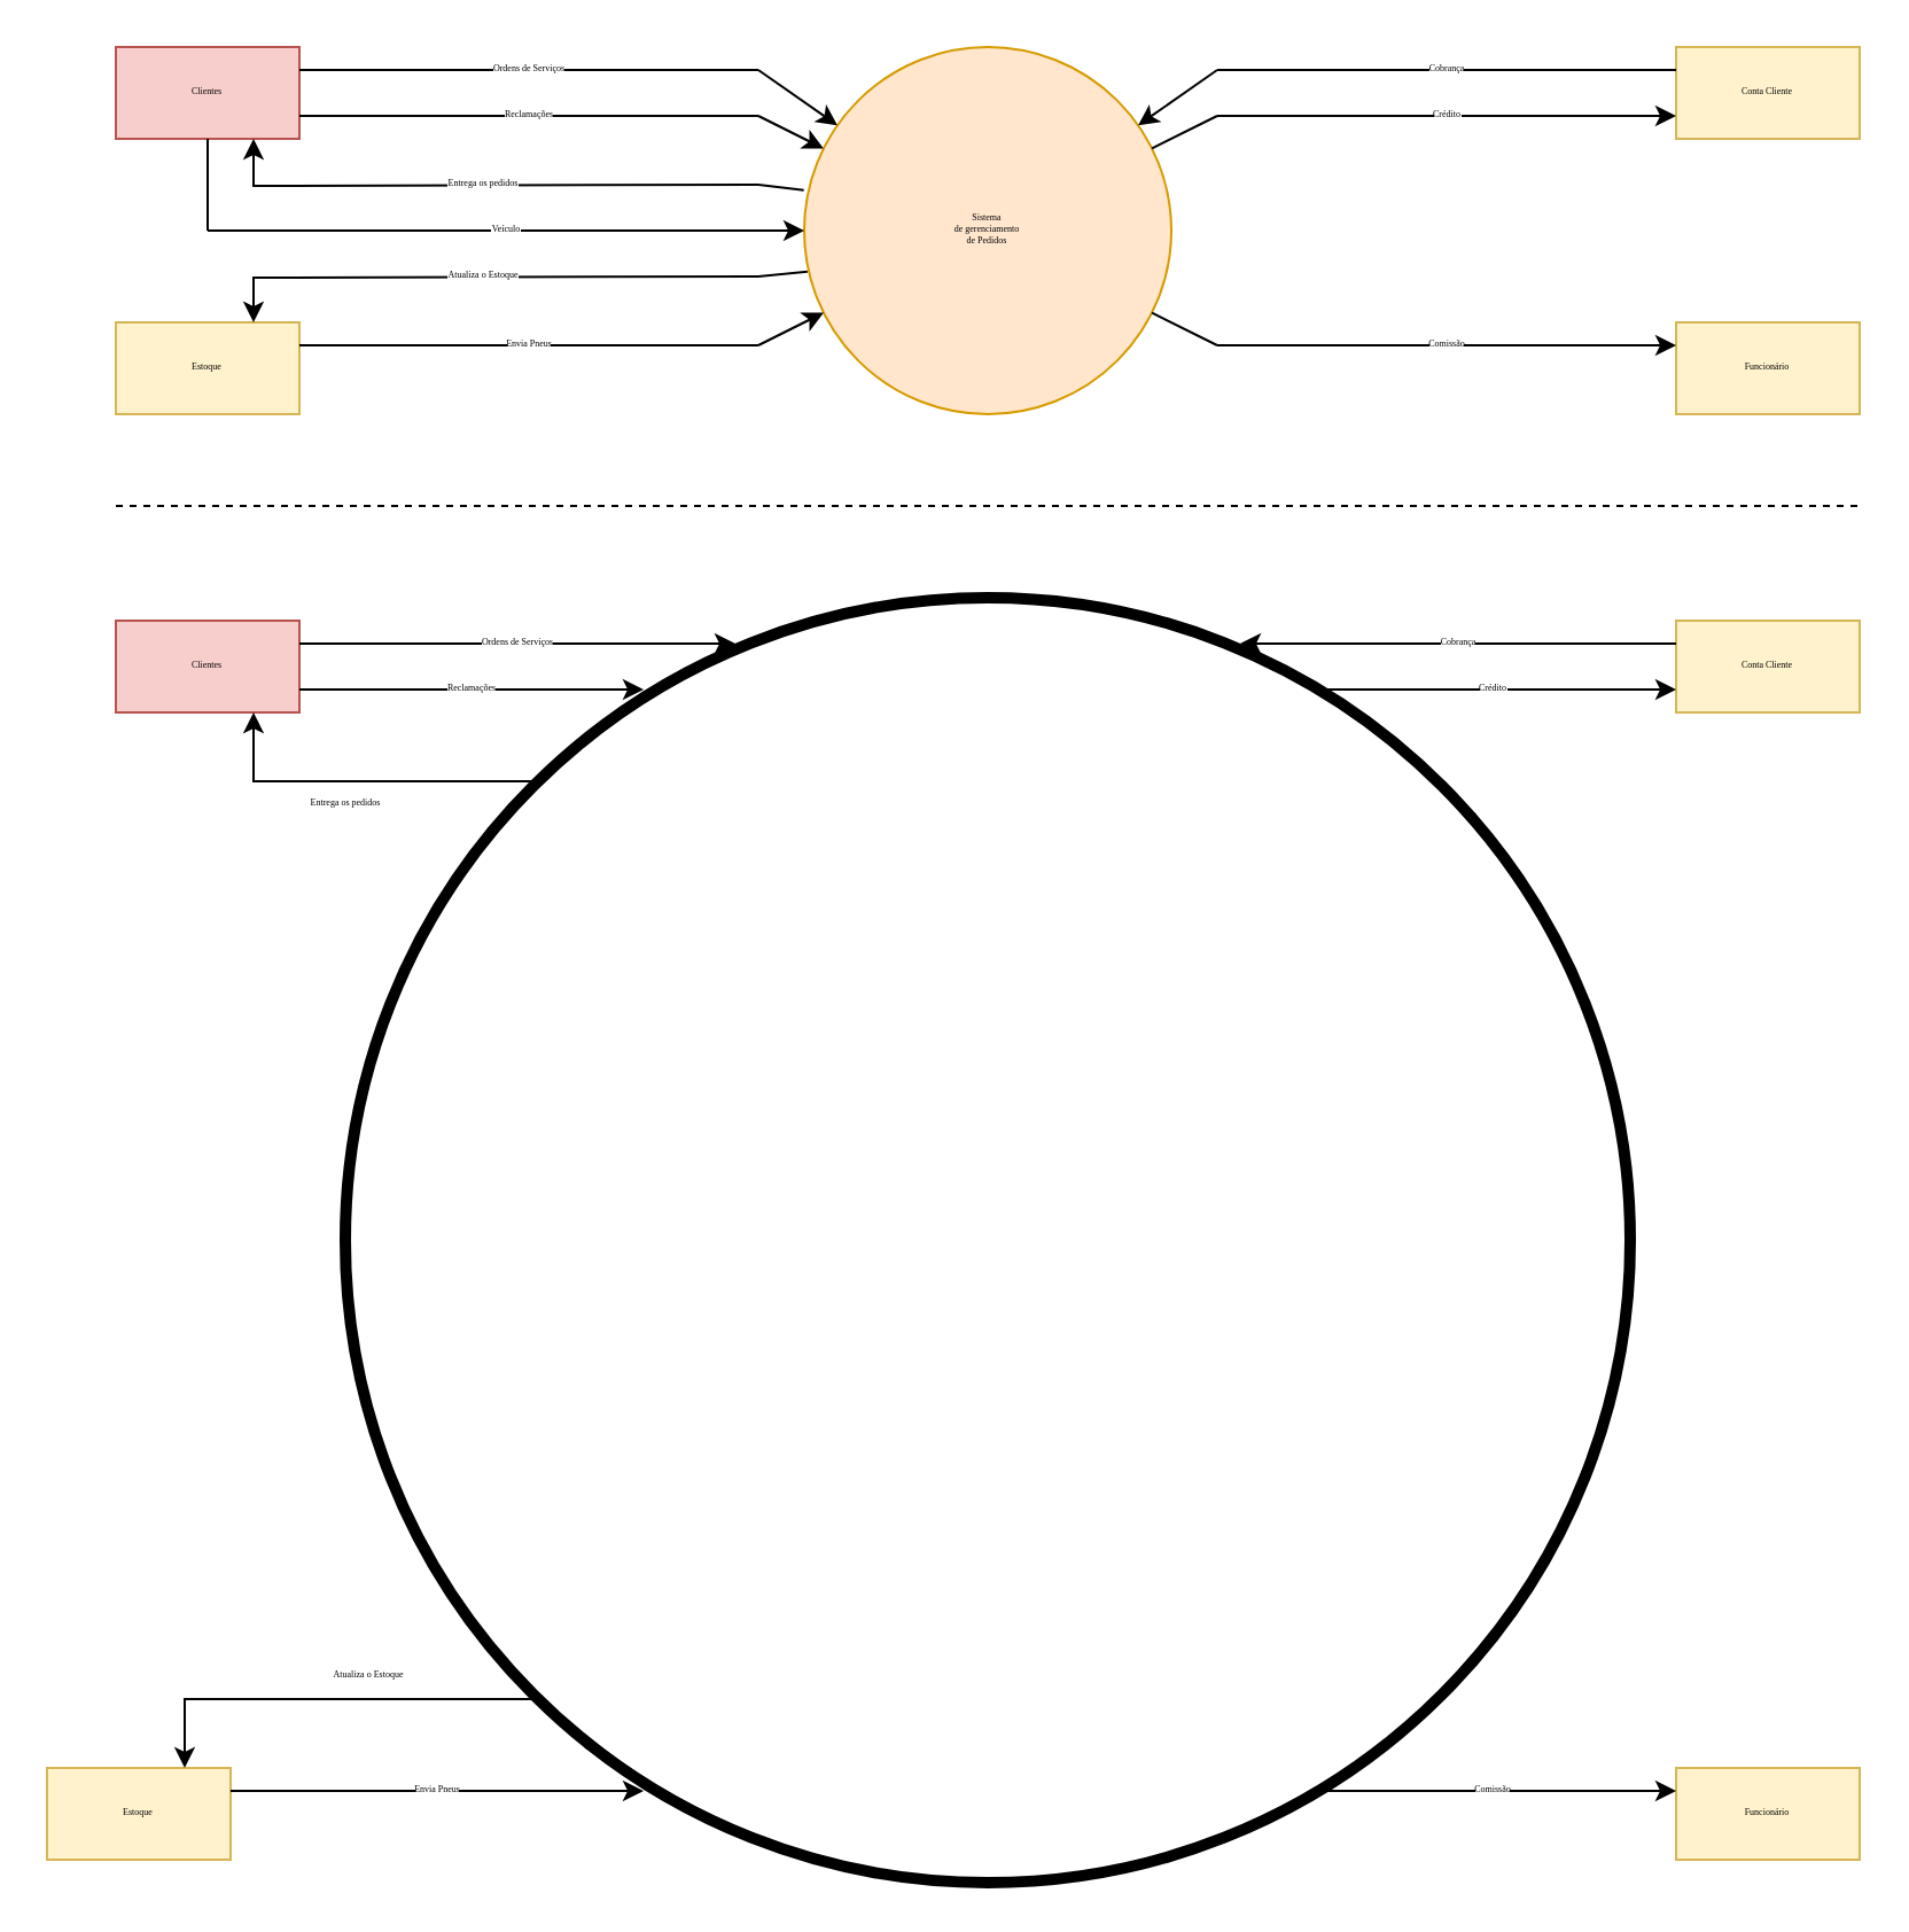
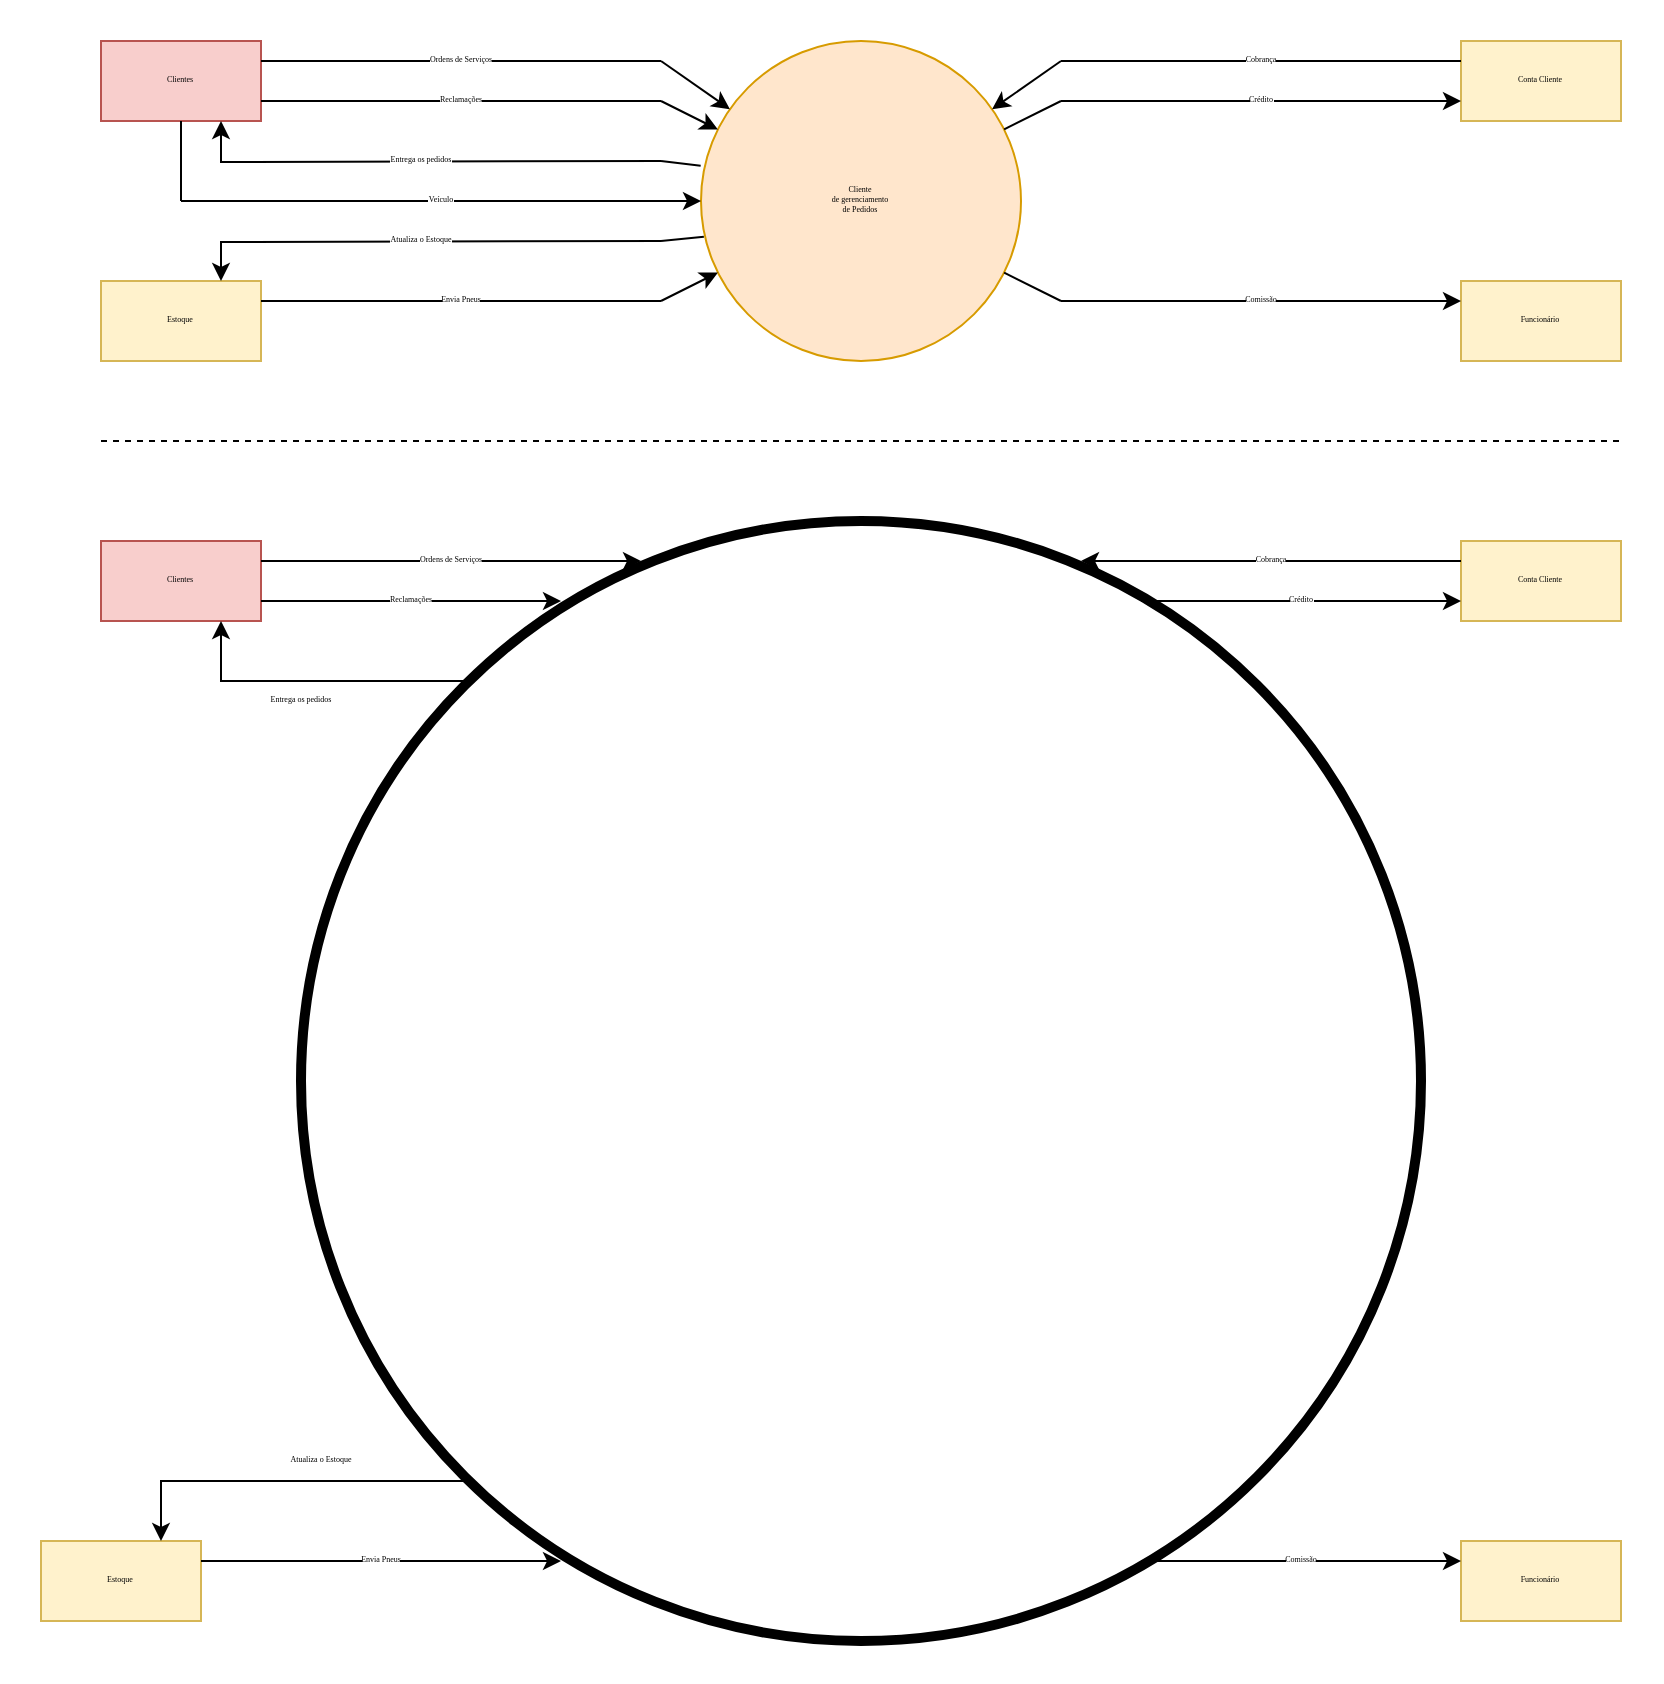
  <mxCell id="0" />
  <mxCell id="1" parent="0" />
- <mxCell id="2" value="&lt;div style=&quot;font-size: 4px;&quot;&gt;Sistema&lt;/div&gt;&lt;div style=&quot;font-size: 4px;&quot;&gt;de gerenciamento&lt;/div&gt;&lt;div style=&quot;font-size: 4px;&quot;&gt;de Pedidos&lt;/div&gt;" style="ellipse;whiteSpace=wrap;html=1;aspect=fixed;fontSize=4;fontFamily=Garamond;fillColor=#ffe6cc;strokeColor=#d79b00;" vertex="1" parent="1"><mxGeometry x="350" y="20" width="160" height="160" as="geometry" /></mxCell>
+ <mxCell id="2" value="&lt;div style=&quot;font-size: 4px;&quot;&gt;Cliente&lt;/div&gt;&lt;div style=&quot;font-size: 4px;&quot;&gt;de gerenciamento&lt;/div&gt;&lt;div style=&quot;font-size: 4px;&quot;&gt;de Pedidos&lt;/div&gt;" style="ellipse;whiteSpace=wrap;html=1;aspect=fixed;fontSize=4;fontFamily=Garamond;fillColor=#ffe6cc;strokeColor=#d79b00;" vertex="1" parent="1"><mxGeometry x="350" y="20" width="160" height="160" as="geometry" /></mxCell>
  <mxCell id="3" value="Clientes" style="rounded=0;whiteSpace=wrap;html=1;fontFamily=Garamond;fontSize=4;fillColor=#f8cecc;strokeColor=#b85450;" vertex="1" parent="1"><mxGeometry x="50" y="20" width="80" height="40" as="geometry" /></mxCell>
  <mxCell id="4" value="Estoque" style="rounded=0;whiteSpace=wrap;html=1;fontFamily=Garamond;fontSize=4;fillColor=#fff2cc;strokeColor=#d6b656;" vertex="1" parent="1"><mxGeometry x="50" y="140" width="80" height="40" as="geometry" /></mxCell>
  <mxCell id="5" value="Ordens de Serviços" style="endArrow=none;html=1;rounded=0;fontFamily=Garamond;fontSize=4;exitX=1;exitY=0.25;exitDx=0;exitDy=0;endFill=0;" edge="1" parent="1" source="3"><mxGeometry width="50" height="50" relative="1" as="geometry"><mxPoint x="120" y="150" as="sourcePoint" /><mxPoint x="330" y="30" as="targetPoint" /></mxGeometry></mxCell>
  <mxCell id="6" value="Reclamações" style="endArrow=none;html=1;rounded=0;fontFamily=Garamond;fontSize=4;exitX=1;exitY=0.75;exitDx=0;exitDy=0;endFill=0;" edge="1" parent="1" source="3"><mxGeometry width="50" height="50" relative="1" as="geometry"><mxPoint x="280" y="180" as="sourcePoint" /><mxPoint x="330" y="50" as="targetPoint" /></mxGeometry></mxCell>
  <mxCell id="7" value="Envia Pneus" style="endArrow=none;html=1;rounded=0;fontFamily=Garamond;fontSize=4;exitX=1;exitY=0.25;exitDx=0;exitDy=0;endFill=0;" edge="1" parent="1" source="4"><mxGeometry width="50" height="50" relative="1" as="geometry"><mxPoint x="280" y="180" as="sourcePoint" /><mxPoint x="330" y="150" as="targetPoint" /></mxGeometry></mxCell>
  <mxCell id="8" value="Atualiza o Estoque" style="endArrow=classic;html=1;rounded=0;fontFamily=Garamond;fontSize=4;edgeStyle=orthogonalEdgeStyle;entryX=0.75;entryY=0;entryDx=0;entryDy=0;" edge="1" parent="1" target="4"><mxGeometry width="50" height="50" relative="1" as="geometry"><mxPoint x="330" y="120" as="sourcePoint" /><mxPoint x="110" y="120" as="targetPoint" /></mxGeometry></mxCell>
  <mxCell id="9" value="Entrega os pedidos" style="endArrow=classic;html=1;rounded=0;fontFamily=Garamond;fontSize=4;edgeStyle=orthogonalEdgeStyle;entryX=0.75;entryY=1;entryDx=0;entryDy=0;" edge="1" parent="1" target="3"><mxGeometry width="50" height="50" relative="1" as="geometry"><mxPoint x="330" y="80" as="sourcePoint" /><mxPoint x="110" y="100" as="targetPoint" /></mxGeometry></mxCell>
  <mxCell id="10" value="" style="endArrow=none;html=1;rounded=0;fontFamily=Garamond;fontSize=4;entryX=-0.001;entryY=0.39;entryDx=0;entryDy=0;entryPerimeter=0;" edge="1" parent="1" target="2"><mxGeometry width="50" height="50" relative="1" as="geometry"><mxPoint x="330" y="80" as="sourcePoint" /><mxPoint x="330" y="130" as="targetPoint" /></mxGeometry></mxCell>
  <mxCell id="11" value="" style="endArrow=none;html=1;rounded=0;fontFamily=Garamond;fontSize=4;entryX=0.009;entryY=0.612;entryDx=0;entryDy=0;entryPerimeter=0;" edge="1" parent="1" target="2"><mxGeometry width="50" height="50" relative="1" as="geometry"><mxPoint x="330" y="120" as="sourcePoint" /><mxPoint x="330" y="130" as="targetPoint" /></mxGeometry></mxCell>
  <mxCell id="12" value="" style="endArrow=classic;html=1;rounded=0;fontFamily=Garamond;fontSize=4;endFill=1;" edge="1" parent="1" target="2"><mxGeometry width="50" height="50" relative="1" as="geometry"><mxPoint x="330" y="150" as="sourcePoint" /><mxPoint x="330" y="130" as="targetPoint" /></mxGeometry></mxCell>
  <mxCell id="13" value="" style="endArrow=classic;html=1;rounded=0;fontFamily=Garamond;fontSize=4;endFill=1;" edge="1" parent="1" target="2"><mxGeometry width="50" height="50" relative="1" as="geometry"><mxPoint x="330" y="50" as="sourcePoint" /><mxPoint x="330" y="130" as="targetPoint" /></mxGeometry></mxCell>
  <mxCell id="14" value="" style="endArrow=classic;html=1;rounded=0;fontFamily=Garamond;fontSize=4;endFill=1;" edge="1" parent="1" target="2"><mxGeometry width="50" height="50" relative="1" as="geometry"><mxPoint x="330" y="30" as="sourcePoint" /><mxPoint x="330" y="130" as="targetPoint" /></mxGeometry></mxCell>
  <mxCell id="15" value="Conta Cliente" style="rounded=0;whiteSpace=wrap;html=1;fontFamily=Garamond;fontSize=4;fillColor=#fff2cc;strokeColor=#d6b656;" vertex="1" parent="1"><mxGeometry x="730" y="20" width="80" height="40" as="geometry" /></mxCell>
  <mxCell id="16" value="Funcionário" style="rounded=0;whiteSpace=wrap;html=1;fontFamily=Garamond;fontSize=4;fillColor=#fff2cc;strokeColor=#d6b656;" vertex="1" parent="1"><mxGeometry x="730" y="140" width="80" height="40" as="geometry" /></mxCell>
  <mxCell id="17" value="Cobrança" style="endArrow=none;html=1;rounded=0;fontFamily=Garamond;fontSize=4;entryX=0;entryY=0.25;entryDx=0;entryDy=0;" edge="1" parent="1" target="15"><mxGeometry width="50" height="50" relative="1" as="geometry"><mxPoint x="530" y="30" as="sourcePoint" /><mxPoint x="560" y="70" as="targetPoint" /></mxGeometry></mxCell>
  <mxCell id="18" value="Crédito" style="endArrow=classic;html=1;rounded=0;fontFamily=Garamond;fontSize=4;entryX=0;entryY=0.75;entryDx=0;entryDy=0;endFill=1;" edge="1" parent="1" target="15"><mxGeometry width="50" height="50" relative="1" as="geometry"><mxPoint x="530" y="50" as="sourcePoint" /><mxPoint x="560" y="70" as="targetPoint" /></mxGeometry></mxCell>
  <mxCell id="19" value="" style="endArrow=none;html=1;rounded=0;fontFamily=Garamond;fontSize=4;" edge="1" parent="1" source="2"><mxGeometry width="50" height="50" relative="1" as="geometry"><mxPoint x="510" y="120" as="sourcePoint" /><mxPoint x="530" y="50" as="targetPoint" /></mxGeometry></mxCell>
  <mxCell id="20" value="" style="endArrow=classic;html=1;rounded=0;fontFamily=Garamond;fontSize=4;" edge="1" parent="1" target="2"><mxGeometry width="50" height="50" relative="1" as="geometry"><mxPoint x="530" y="30" as="sourcePoint" /><mxPoint x="560" y="70" as="targetPoint" /></mxGeometry></mxCell>
  <mxCell id="21" value="Comissão" style="endArrow=classic;html=1;rounded=0;fontFamily=Garamond;fontSize=4;entryX=0;entryY=0.25;entryDx=0;entryDy=0;" edge="1" parent="1" target="16"><mxGeometry width="50" height="50" relative="1" as="geometry"><mxPoint x="530" y="150" as="sourcePoint" /><mxPoint x="560" y="130" as="targetPoint" /></mxGeometry></mxCell>
  <mxCell id="22" value="" style="ellipse;whiteSpace=wrap;html=1;aspect=fixed;fontFamily=Garamond;fontSize=4;points=[[0.5,0,0,0,0]];connectable=0;strokeWidth=5;" vertex="1" parent="1"><mxGeometry x="150" y="260" width="560" height="560" as="geometry" /></mxCell>
  <mxCell id="23" value="" style="endArrow=none;html=1;rounded=0;fontFamily=Garamond;fontSize=4;" edge="1" parent="1" source="2"><mxGeometry width="50" height="50" relative="1" as="geometry"><mxPoint x="510" y="180" as="sourcePoint" /><mxPoint x="530" y="150" as="targetPoint" /></mxGeometry></mxCell>
  <mxCell id="24" value="" style="html=1;rounded=0;fontFamily=Garamond;fontSize=4;endArrow=none;endFill=0;dashed=1;" edge="1" parent="1"><mxGeometry width="100" relative="1" as="geometry"><mxPoint x="50" y="220" as="sourcePoint" /><mxPoint x="810" y="220" as="targetPoint" /></mxGeometry></mxCell>
  <mxCell id="25" value="Clientes" style="rounded=0;whiteSpace=wrap;html=1;fontFamily=Garamond;fontSize=4;fillColor=#f8cecc;strokeColor=#b85450;" vertex="1" parent="1"><mxGeometry x="50" y="270" width="80" height="40" as="geometry" /></mxCell>
  <mxCell id="26" value="Estoque" style="rounded=0;whiteSpace=wrap;html=1;fontFamily=Garamond;fontSize=4;fillColor=#fff2cc;strokeColor=#d6b656;" vertex="1" parent="1"><mxGeometry x="20" y="770" width="80" height="40" as="geometry" /></mxCell>
  <mxCell id="27" value="Ordens de Serviços" style="endArrow=classic;html=1;rounded=0;fontFamily=Garamond;fontSize=4;exitX=1;exitY=0.25;exitDx=0;exitDy=0;endFill=1;" edge="1" parent="1" source="25"><mxGeometry width="50" height="50" relative="1" as="geometry"><mxPoint x="110" y="390" as="sourcePoint" /><mxPoint x="320" y="280" as="targetPoint" /></mxGeometry></mxCell>
  <mxCell id="28" value="Reclamações" style="endArrow=classic;html=1;rounded=0;fontFamily=Garamond;fontSize=4;exitX=1;exitY=0.75;exitDx=0;exitDy=0;endFill=1;" edge="1" parent="1" source="25"><mxGeometry width="50" height="50" relative="1" as="geometry"><mxPoint x="270" y="420" as="sourcePoint" /><mxPoint x="280" y="300" as="targetPoint" /></mxGeometry></mxCell>
  <mxCell id="29" value="Envia Pneus" style="endArrow=classic;html=1;rounded=0;fontFamily=Garamond;fontSize=4;exitX=1;exitY=0.25;exitDx=0;exitDy=0;endFill=1;" edge="1" parent="1" source="26"><mxGeometry width="50" height="50" relative="1" as="geometry"><mxPoint x="280" y="820" as="sourcePoint" /><mxPoint x="280" y="780" as="targetPoint" /></mxGeometry></mxCell>
  <mxCell id="30" value="Atualiza o Estoque" style="endArrow=classic;html=1;rounded=0;fontFamily=Garamond;fontSize=4;edgeStyle=orthogonalEdgeStyle;entryX=0.75;entryY=0;entryDx=0;entryDy=0;" edge="1" parent="1" target="26" source="22"><mxGeometry x="-0.195" y="-10" width="50" height="50" relative="1" as="geometry"><mxPoint x="330" y="760" as="sourcePoint" /><mxPoint x="110" y="760" as="targetPoint" /><Array as="points"><mxPoint x="80" y="740" /></Array><mxPoint as="offset" /></mxGeometry></mxCell>
  <mxCell id="31" value="Entrega os pedidos" style="endArrow=classic;html=1;rounded=0;fontFamily=Garamond;fontSize=4;edgeStyle=orthogonalEdgeStyle;entryX=0.75;entryY=1;entryDx=0;entryDy=0;exitX=0;exitY=0;exitDx=0;exitDy=0;" edge="1" parent="1" target="25" source="22"><mxGeometry x="0.091" y="10" width="50" height="50" relative="1" as="geometry"><mxPoint x="320" y="320" as="sourcePoint" /><mxPoint x="100" y="340" as="targetPoint" /><Array as="points"><mxPoint x="232" y="340" /><mxPoint x="110" y="340" /></Array><mxPoint as="offset" /></mxGeometry></mxCell>
  <mxCell id="32" value="Conta Cliente" style="rounded=0;whiteSpace=wrap;html=1;fontFamily=Garamond;fontSize=4;fillColor=#fff2cc;strokeColor=#d6b656;" vertex="1" parent="1"><mxGeometry x="730" y="270" width="80" height="40" as="geometry" /></mxCell>
  <mxCell id="33" value="Funcionário" style="rounded=0;whiteSpace=wrap;html=1;fontFamily=Garamond;fontSize=4;fillColor=#fff2cc;strokeColor=#d6b656;" vertex="1" parent="1"><mxGeometry x="730" y="770" width="80" height="40" as="geometry" /></mxCell>
  <mxCell id="34" value="Cobrança" style="endArrow=none;html=1;rounded=0;fontFamily=Garamond;fontSize=4;entryX=0;entryY=0.25;entryDx=0;entryDy=0;endFill=0;startArrow=classic;startFill=1;" edge="1" parent="1" target="32"><mxGeometry width="50" height="50" relative="1" as="geometry"><mxPoint x="540" y="280" as="sourcePoint" /><mxPoint x="560" y="320" as="targetPoint" /></mxGeometry></mxCell>
  <mxCell id="35" value="Crédito" style="endArrow=classic;html=1;rounded=0;fontFamily=Garamond;fontSize=4;entryX=0;entryY=0.75;entryDx=0;entryDy=0;endFill=1;" edge="1" parent="1" target="32"><mxGeometry width="50" height="50" relative="1" as="geometry"><mxPoint x="570" y="300" as="sourcePoint" /><mxPoint x="560" y="320" as="targetPoint" /></mxGeometry></mxCell>
  <mxCell id="36" value="Comissão" style="endArrow=classic;html=1;rounded=0;fontFamily=Garamond;fontSize=4;entryX=0;entryY=0.25;entryDx=0;entryDy=0;" edge="1" parent="1" target="33"><mxGeometry width="50" height="50" relative="1" as="geometry"><mxPoint x="570" y="780" as="sourcePoint" /><mxPoint x="560" y="760" as="targetPoint" /></mxGeometry></mxCell>
  <mxCell id="37" value="Veículo" style="endArrow=classic;html=1;rounded=0;fontFamily=Garamond;fontSize=4;entryX=0;entryY=0.5;entryDx=0;entryDy=0;" edge="1" parent="1" target="2"><mxGeometry width="50" height="50" relative="1" as="geometry"><mxPoint x="90" y="100" as="sourcePoint" /><mxPoint x="280" y="90" as="targetPoint" /></mxGeometry></mxCell>
  <mxCell id="38" value="" style="endArrow=none;html=1;rounded=0;fontFamily=Garamond;fontSize=4;entryX=0.5;entryY=1;entryDx=0;entryDy=0;" edge="1" parent="1" target="3"><mxGeometry width="50" height="50" relative="1" as="geometry"><mxPoint x="90" y="100" as="sourcePoint" /><mxPoint x="260" y="80" as="targetPoint" /></mxGeometry></mxCell>
